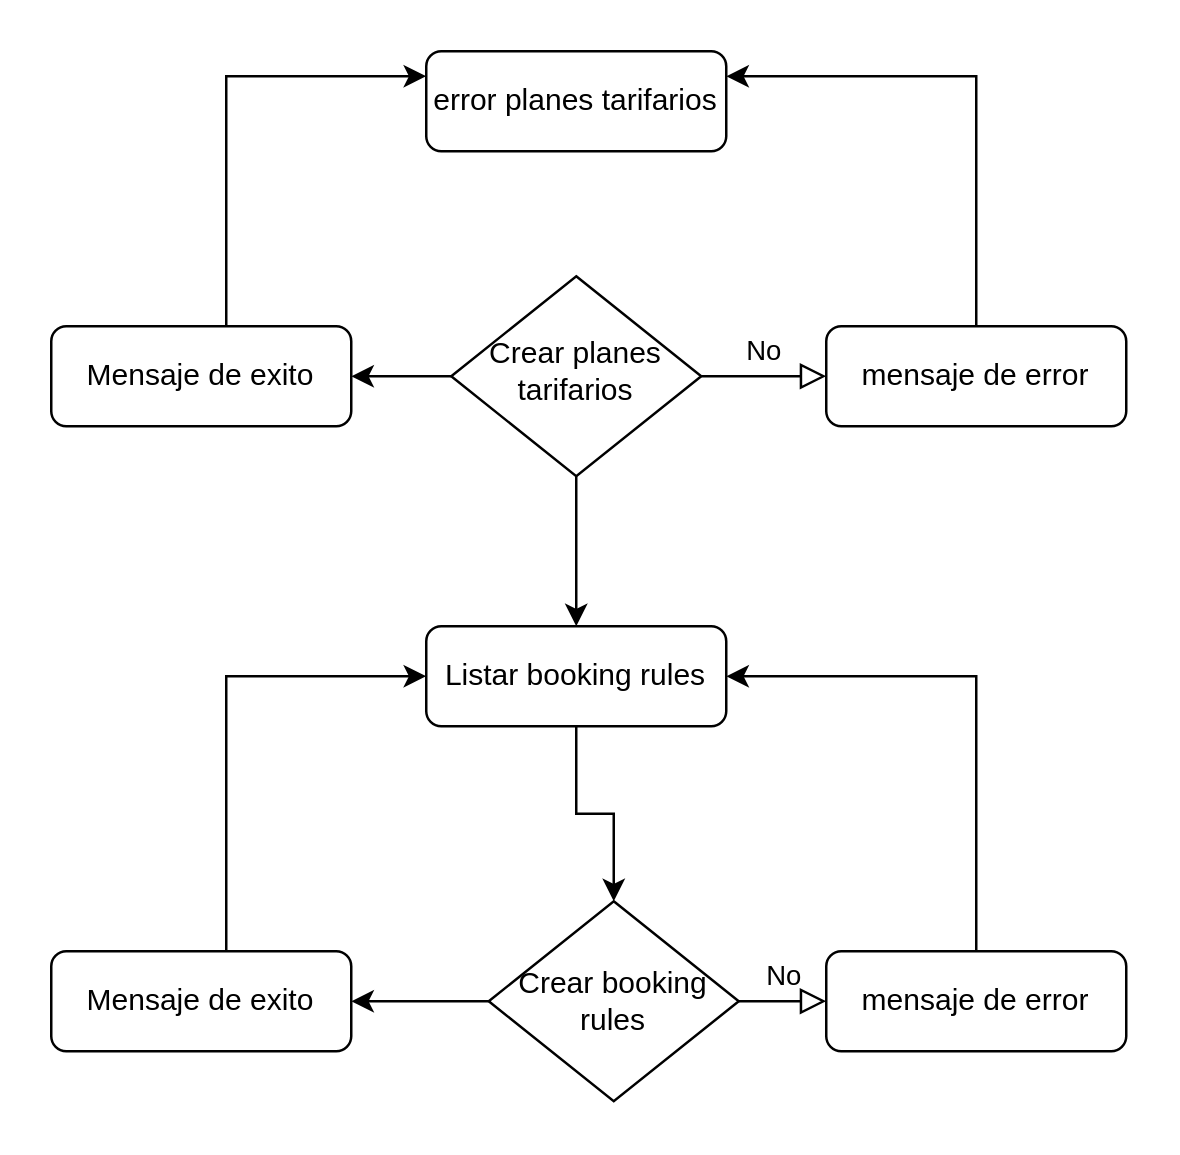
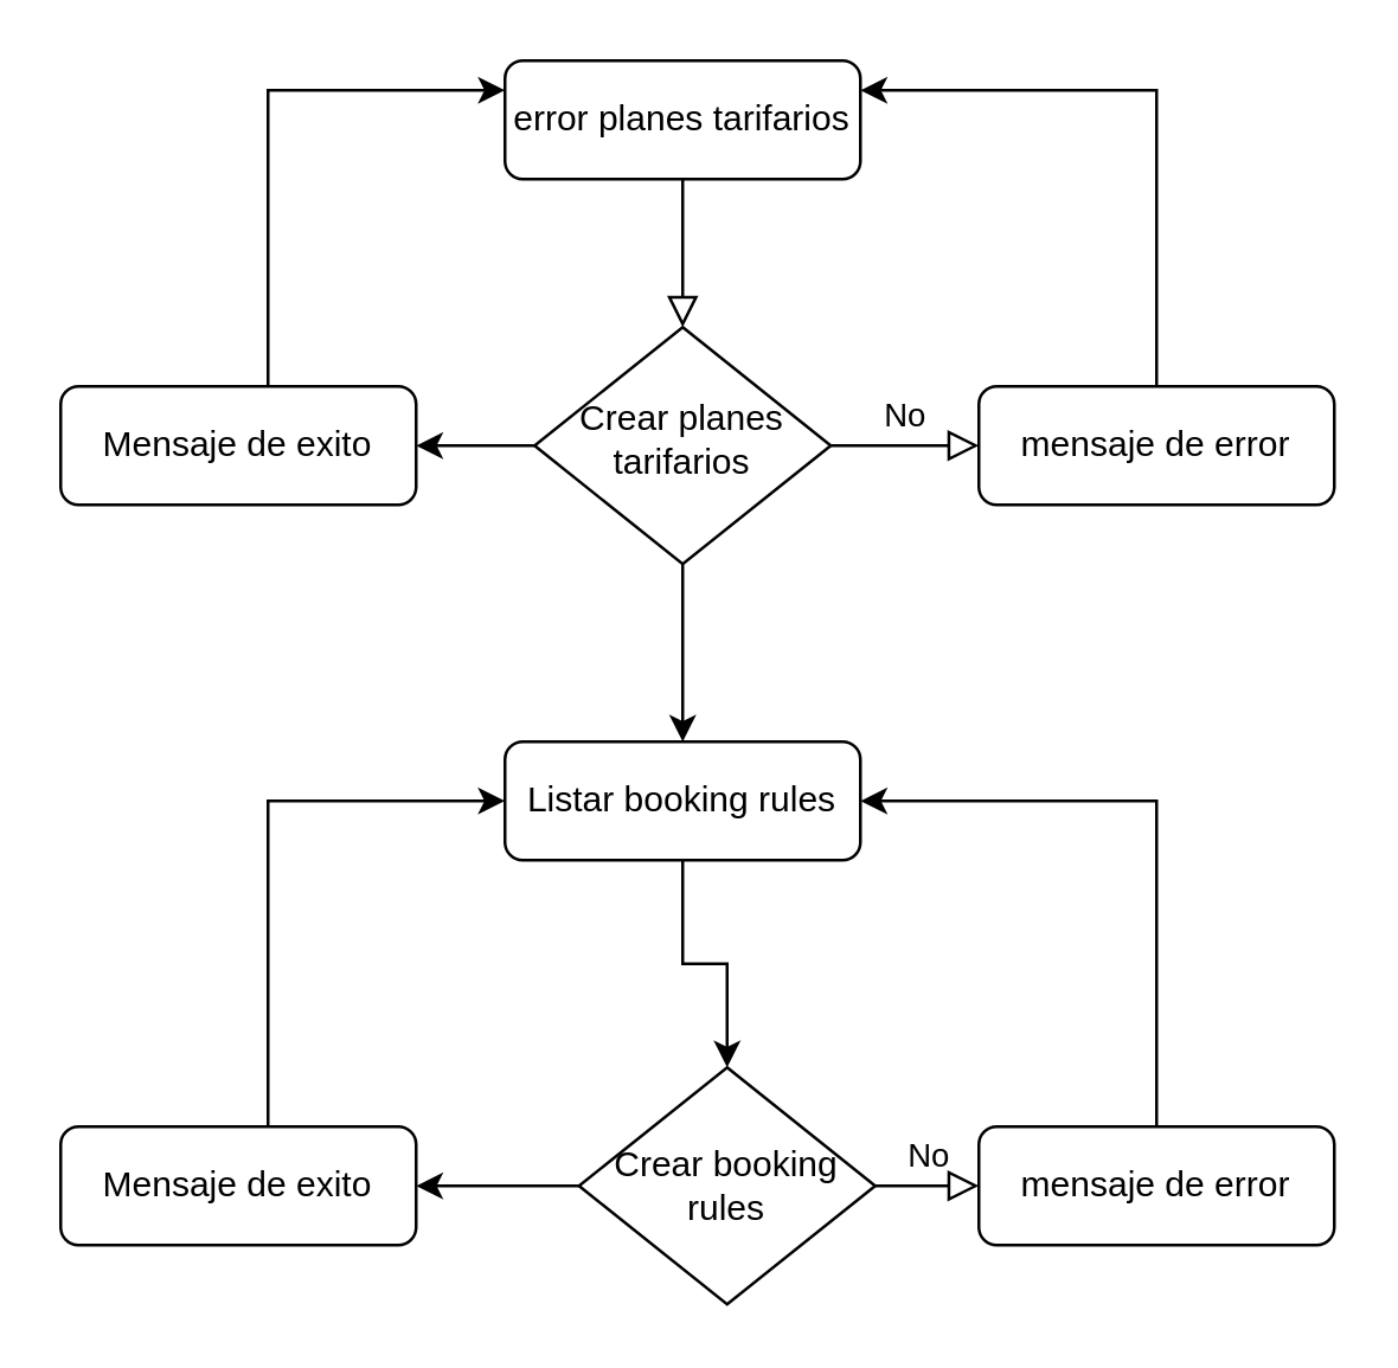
  <mxCell id="0" />
  <mxCell id="1" parent="0" />
+ <mxCell id="2" value="" style="rounded=0;html=1;jettySize=auto;orthogonalLoop=1;fontSize=11;endArrow=block;endFill=0;endSize=8;strokeWidth=1;shadow=0;labelBackgroundColor=none;edgeStyle=orthogonalEdgeStyle;" parent="1" source="3" target="7" edge="1"><mxGeometry relative="1" as="geometry" /></mxCell>
  <mxCell id="3" value="&lt;div&gt;error planes tarifarios&lt;/div&gt;" style="rounded=1;whiteSpace=wrap;html=1;fontSize=12;glass=0;strokeWidth=1;shadow=0;" parent="1" vertex="1"><mxGeometry x="170" y="20" width="120" height="40" as="geometry" /></mxCell>
  <mxCell id="4" value="No" style="edgeStyle=orthogonalEdgeStyle;rounded=0;html=1;jettySize=auto;orthogonalLoop=1;fontSize=11;endArrow=block;endFill=0;endSize=8;strokeWidth=1;shadow=0;labelBackgroundColor=none;" parent="1" source="7" target="9" edge="1"><mxGeometry y="10" relative="1" as="geometry"><mxPoint as="offset" /></mxGeometry></mxCell>
  <mxCell id="5" style="edgeStyle=orthogonalEdgeStyle;rounded=0;orthogonalLoop=1;jettySize=auto;html=1;" edge="1" parent="1" source="7" target="11"><mxGeometry relative="1" as="geometry" /></mxCell>
  <mxCell id="6" style="edgeStyle=orthogonalEdgeStyle;rounded=0;orthogonalLoop=1;jettySize=auto;html=1;entryX=0.5;entryY=0;entryDx=0;entryDy=0;" edge="1" parent="1" source="7" target="13"><mxGeometry relative="1" as="geometry"><mxPoint x="230" y="230" as="targetPoint" /></mxGeometry></mxCell>
  <mxCell id="7" value="Crear planes tarifarios" style="rhombus;whiteSpace=wrap;html=1;shadow=0;fontFamily=Helvetica;fontSize=12;align=center;strokeWidth=1;spacing=6;spacingTop=-4;" parent="1" vertex="1"><mxGeometry x="180" y="110" width="100" height="80" as="geometry" /></mxCell>
  <mxCell id="8" style="edgeStyle=orthogonalEdgeStyle;rounded=0;orthogonalLoop=1;jettySize=auto;html=1;entryX=1;entryY=0.25;entryDx=0;entryDy=0;" edge="1" parent="1" source="9" target="3"><mxGeometry relative="1" as="geometry"><Array as="points"><mxPoint x="390" y="30" /></Array></mxGeometry></mxCell>
  <mxCell id="9" value="mensaje de error " style="rounded=1;whiteSpace=wrap;html=1;fontSize=12;glass=0;strokeWidth=1;shadow=0;" parent="1" vertex="1"><mxGeometry x="330" y="130" width="120" height="40" as="geometry" /></mxCell>
  <mxCell id="10" style="edgeStyle=orthogonalEdgeStyle;rounded=0;orthogonalLoop=1;jettySize=auto;html=1;entryX=0;entryY=0.25;entryDx=0;entryDy=0;" edge="1" parent="1" source="11" target="3"><mxGeometry relative="1" as="geometry"><Array as="points"><mxPoint x="90" y="30" /></Array></mxGeometry></mxCell>
  <mxCell id="11" value="Mensaje de exito" style="rounded=1;whiteSpace=wrap;html=1;fontSize=12;glass=0;strokeWidth=1;shadow=0;" vertex="1" parent="1"><mxGeometry x="20" y="130" width="120" height="40" as="geometry" /></mxCell>
  <mxCell id="12" style="edgeStyle=orthogonalEdgeStyle;rounded=0;orthogonalLoop=1;jettySize=auto;html=1;entryX=0.5;entryY=0;entryDx=0;entryDy=0;" edge="1" parent="1" source="13" target="15"><mxGeometry relative="1" as="geometry" /></mxCell>
  <mxCell id="13" value="&lt;div&gt;Listar booking rules&lt;br&gt;&lt;/div&gt;" style="rounded=1;whiteSpace=wrap;html=1;fontSize=12;glass=0;strokeWidth=1;shadow=0;" vertex="1" parent="1"><mxGeometry x="170" y="250" width="120" height="40" as="geometry" /></mxCell>
  <mxCell id="14" style="edgeStyle=orthogonalEdgeStyle;rounded=0;orthogonalLoop=1;jettySize=auto;html=1;entryX=1;entryY=0.5;entryDx=0;entryDy=0;" edge="1" parent="1" source="15" target="20"><mxGeometry relative="1" as="geometry" /></mxCell>
  <mxCell id="15" value="Crear booking rules" style="rhombus;whiteSpace=wrap;html=1;" vertex="1" parent="1"><mxGeometry x="195" y="360" width="100" height="80" as="geometry" /></mxCell>
  <mxCell id="16" value="No" style="edgeStyle=orthogonalEdgeStyle;rounded=0;html=1;jettySize=auto;orthogonalLoop=1;fontSize=11;endArrow=block;endFill=0;endSize=8;strokeWidth=1;shadow=0;labelBackgroundColor=none;exitX=1;exitY=0.5;exitDx=0;exitDy=0;entryX=0;entryY=0.5;entryDx=0;entryDy=0;" edge="1" parent="1" source="15" target="18"><mxGeometry y="10" relative="1" as="geometry"><mxPoint as="offset" /><mxPoint x="290" y="160" as="sourcePoint" /><mxPoint x="360" y="400" as="targetPoint" /></mxGeometry></mxCell>
  <mxCell id="17" style="edgeStyle=orthogonalEdgeStyle;rounded=0;orthogonalLoop=1;jettySize=auto;html=1;entryX=1;entryY=0.5;entryDx=0;entryDy=0;" edge="1" parent="1" source="18" target="13"><mxGeometry relative="1" as="geometry"><Array as="points"><mxPoint x="390" y="270" /></Array></mxGeometry></mxCell>
  <mxCell id="18" value="mensaje de error " style="rounded=1;whiteSpace=wrap;html=1;fontSize=12;glass=0;strokeWidth=1;shadow=0;" vertex="1" parent="1"><mxGeometry x="330" y="380" width="120" height="40" as="geometry" /></mxCell>
  <mxCell id="19" style="edgeStyle=orthogonalEdgeStyle;rounded=0;orthogonalLoop=1;jettySize=auto;html=1;entryX=0;entryY=0.5;entryDx=0;entryDy=0;" edge="1" parent="1" source="20" target="13"><mxGeometry relative="1" as="geometry"><Array as="points"><mxPoint x="90" y="270" /></Array></mxGeometry></mxCell>
  <mxCell id="20" value="Mensaje de exito" style="rounded=1;whiteSpace=wrap;html=1;fontSize=12;glass=0;strokeWidth=1;shadow=0;" vertex="1" parent="1"><mxGeometry x="20" y="380" width="120" height="40" as="geometry" /></mxCell>
